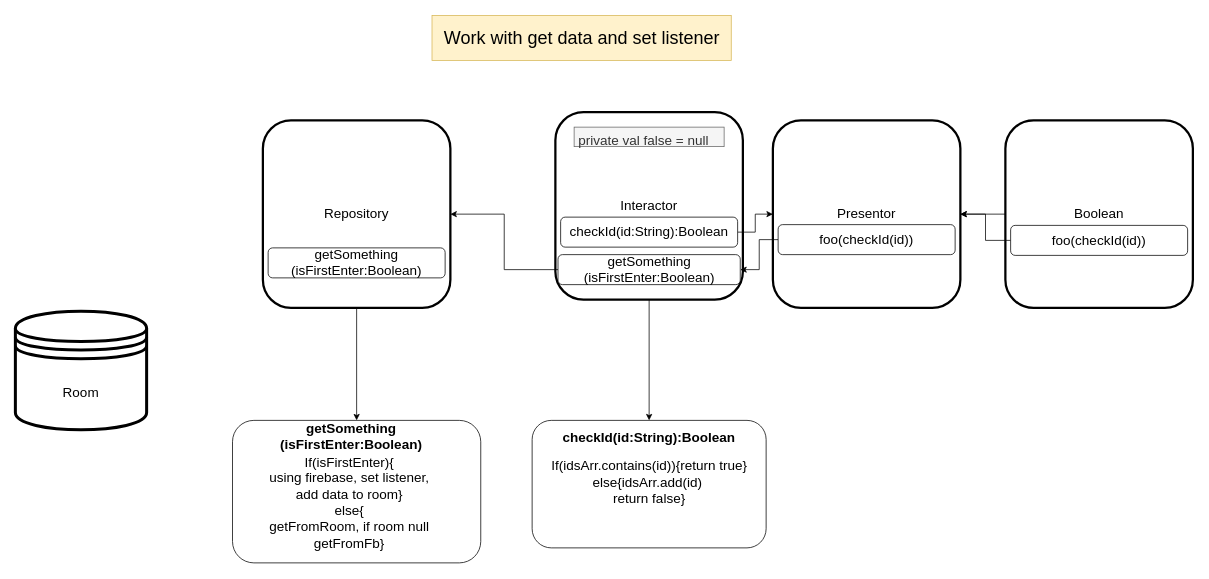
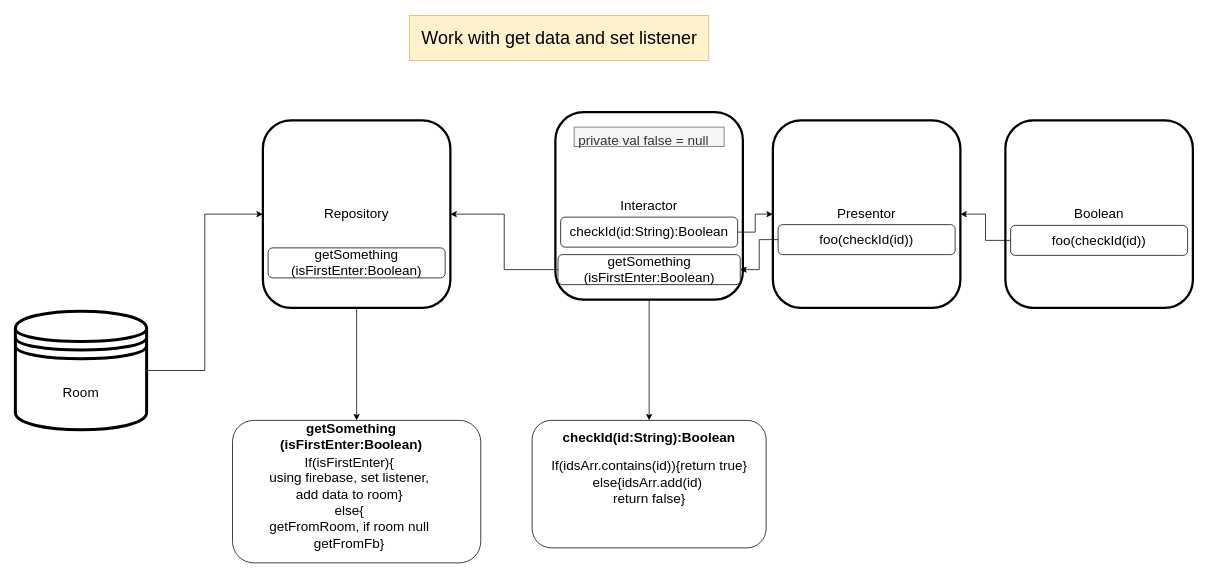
  <mxCell id="0" />
  <mxCell id="1" parent="0" />
- <mxCell id="2" style="edgeStyle=orthogonalEdgeStyle;rounded=0;orthogonalLoop=1;jettySize=auto;html=1;entryX=1;entryY=0.5;entryDx=0;entryDy=0;" edge="1" parent="1" source="3" target="4"><mxGeometry relative="1" as="geometry" /></mxCell>
  <mxCell id="3" value="Boolean" style="shape=ext;rounded=1;html=1;whiteSpace=wrap;strokeWidth=3;fontSize=18;" vertex="1" parent="1"><mxGeometry x="1340" y="160" width="250" height="250" as="geometry" /></mxCell>
  <mxCell id="4" value="Presentor" style="shape=ext;rounded=1;html=1;whiteSpace=wrap;strokeWidth=3;fontSize=18;" vertex="1" parent="1"><mxGeometry x="1030" y="160" width="250" height="250" as="geometry" /></mxCell>
  <mxCell id="5" style="edgeStyle=orthogonalEdgeStyle;rounded=0;orthogonalLoop=1;jettySize=auto;html=1;entryX=0.5;entryY=0;entryDx=0;entryDy=0;fontSize=18;" edge="1" parent="1" source="6" target="13"><mxGeometry relative="1" as="geometry" /></mxCell>
  <mxCell id="6" value="Interactor" style="shape=ext;rounded=1;html=1;whiteSpace=wrap;strokeWidth=3;fontSize=18;comic=0;" vertex="1" parent="1"><mxGeometry x="740" y="149" width="250" height="250" as="geometry" /></mxCell>
  <mxCell id="7" style="edgeStyle=orthogonalEdgeStyle;rounded=0;orthogonalLoop=1;jettySize=auto;html=1;entryX=0.5;entryY=0;entryDx=0;entryDy=0;fontSize=18;" edge="1" parent="1" source="8" target="23"><mxGeometry relative="1" as="geometry" /></mxCell>
  <mxCell id="8" value="Repository" style="shape=ext;rounded=1;html=1;whiteSpace=wrap;strokeWidth=3;fontSize=18;" vertex="1" parent="1"><mxGeometry x="350" y="160" width="250" height="250" as="geometry" /></mxCell>
- <mxCell id="9" value="&lt;font style=&quot;font-size: 24px&quot;&gt;Work with get data and set listener&lt;/font&gt;" style="text;html=1;strokeColor=#d6b656;fillColor=#fff2cc;align=center;verticalAlign=middle;whiteSpace=wrap;rounded=0;" vertex="1" parent="1"><mxGeometry x="575.5" y="20" width="399" height="60" as="geometry" /></mxCell>
+ <mxCell id="9" value="&lt;font style=&quot;font-size: 24px&quot;&gt;Work with get data and set listener&lt;/font&gt;" style="text;html=1;strokeColor=#d6b656;fillColor=#fff2cc;align=center;verticalAlign=middle;whiteSpace=wrap;rounded=0;" vertex="1" parent="1"><mxGeometry x="545.5" y="20" width="399" height="60" as="geometry" /></mxCell>
  <mxCell id="10" style="edgeStyle=orthogonalEdgeStyle;rounded=0;orthogonalLoop=1;jettySize=auto;html=1;fontSize=18;" edge="1" parent="1" source="11" target="4"><mxGeometry relative="1" as="geometry" /></mxCell>
  <mxCell id="11" value="checkId(id:String):Boolean" style="shape=ext;rounded=1;html=1;whiteSpace=wrap;fontSize=18;" vertex="1" parent="1"><mxGeometry x="747" y="289" width="236" height="40" as="geometry" /></mxCell>
  <mxCell id="12" value="private val false = null" style="text;strokeColor=#666666;fillColor=#f5f5f5;align=left;verticalAlign=top;spacingLeft=4;spacingRight=4;overflow=hidden;rotatable=0;points=[[0,0.5],[1,0.5]];portConstraint=eastwest;fontSize=18;fontColor=#333333;perimeterSpacing=0;" vertex="1" parent="1"><mxGeometry x="765" y="169" width="200" height="26" as="geometry" /></mxCell>
  <mxCell id="13" value="" style="shape=ext;rounded=1;html=1;whiteSpace=wrap;fontSize=18;" vertex="1" parent="1"><mxGeometry x="709" y="560" width="312" height="170" as="geometry" /></mxCell>
  <mxCell id="14" value="&lt;div&gt;&lt;span&gt;If(idsArr.contains(id)){&lt;/span&gt;&lt;span&gt;return true&lt;/span&gt;&lt;span&gt;}&lt;/span&gt;&lt;/div&gt;&lt;div&gt;&lt;span&gt;else&lt;/span&gt;&lt;span&gt;{&lt;/span&gt;&lt;span&gt;idsArr.add(id)&amp;nbsp;&lt;/span&gt;&lt;/div&gt;&lt;div&gt;&lt;span&gt;return false}&lt;/span&gt;&lt;/div&gt;" style="text;html=1;strokeColor=none;fillColor=none;align=center;verticalAlign=middle;whiteSpace=wrap;rounded=0;comic=0;fontSize=18;opacity=1;" vertex="1" parent="1"><mxGeometry x="722.5" y="572.5" width="285" height="140" as="geometry" /></mxCell>
  <mxCell id="15" value="&lt;b&gt;checkId(id:String):Boolean&lt;/b&gt;" style="text;html=1;strokeColor=none;fillColor=none;align=center;verticalAlign=middle;whiteSpace=wrap;rounded=0;comic=0;fontSize=18;opacity=1;" vertex="1" parent="1"><mxGeometry x="753" y="571" width="224" height="23" as="geometry" /></mxCell>
  <mxCell id="16" style="edgeStyle=orthogonalEdgeStyle;rounded=0;orthogonalLoop=1;jettySize=auto;html=1;fontSize=18;" edge="1" parent="1" source="17" target="4"><mxGeometry relative="1" as="geometry" /></mxCell>
  <mxCell id="17" value="foo(checkId(id))" style="shape=ext;rounded=1;html=1;whiteSpace=wrap;fontSize=18;" vertex="1" parent="1"><mxGeometry x="1347" y="300" width="236" height="40" as="geometry" /></mxCell>
  <mxCell id="18" style="edgeStyle=orthogonalEdgeStyle;rounded=0;orthogonalLoop=1;jettySize=auto;html=1;fontSize=18;" edge="1" parent="1" source="19" target="8"><mxGeometry relative="1" as="geometry" /></mxCell>
  <mxCell id="19" value="getSomething&lt;br&gt;(isFirstEnter:Boolean)" style="shape=ext;rounded=1;html=1;whiteSpace=wrap;fontSize=18;" vertex="1" parent="1"><mxGeometry x="743.5" y="339" width="243" height="40" as="geometry" /></mxCell>
+ <mxCell id="20" style="edgeStyle=orthogonalEdgeStyle;rounded=0;orthogonalLoop=1;jettySize=auto;html=1;entryX=0;entryY=0.5;entryDx=0;entryDy=0;fontSize=18;" edge="1" parent="1" source="21" target="8"><mxGeometry relative="1" as="geometry" /></mxCell>
  <mxCell id="21" value="Room" style="shape=datastore;whiteSpace=wrap;html=1;comic=0;strokeWidth=4;fontSize=18;" vertex="1" parent="1"><mxGeometry x="20" y="414.5" width="175" height="158" as="geometry" /></mxCell>
  <mxCell id="22" value="getSomething&lt;br&gt;(isFirstEnter:Boolean)" style="shape=ext;rounded=1;html=1;whiteSpace=wrap;fontSize=18;" vertex="1" parent="1"><mxGeometry x="357" y="330" width="236" height="40" as="geometry" /></mxCell>
  <mxCell id="23" value="" style="shape=ext;rounded=1;html=1;whiteSpace=wrap;fontSize=18;" vertex="1" parent="1"><mxGeometry x="309.5" y="560" width="331" height="190" as="geometry" /></mxCell>
  <mxCell id="24" value="&lt;b&gt;getSomething&lt;br&gt;(isFirstEnter:Boolean)&lt;/b&gt;" style="text;html=1;strokeColor=none;fillColor=none;align=center;verticalAlign=middle;whiteSpace=wrap;rounded=0;comic=0;fontSize=18;opacity=1;" vertex="1" parent="1"><mxGeometry x="323.5" y="560" width="288" height="44" as="geometry" /></mxCell>
  <mxCell id="25" value="&lt;span&gt;If(isFirstEnter){&lt;br&gt;using firebase, set listener,&lt;br&gt;add data to room}&lt;br&gt;else{&lt;br&gt;getFromRoom, if room null getFromFb}&lt;br&gt;&lt;/span&gt;" style="text;html=1;strokeColor=none;fillColor=none;align=center;verticalAlign=middle;whiteSpace=wrap;rounded=0;comic=0;fontSize=18;opacity=1;" vertex="1" parent="1"><mxGeometry x="323" y="594" width="285" height="151" as="geometry" /></mxCell>
  <mxCell id="26" style="edgeStyle=orthogonalEdgeStyle;rounded=0;orthogonalLoop=1;jettySize=auto;html=1;entryX=1;entryY=0.5;entryDx=0;entryDy=0;fontSize=18;" edge="1" parent="1" source="27" target="19"><mxGeometry relative="1" as="geometry" /></mxCell>
  <mxCell id="27" value="foo(checkId(id))" style="shape=ext;rounded=1;html=1;whiteSpace=wrap;fontSize=18;" vertex="1" parent="1"><mxGeometry x="1037" y="299" width="236" height="40" as="geometry" /></mxCell>
